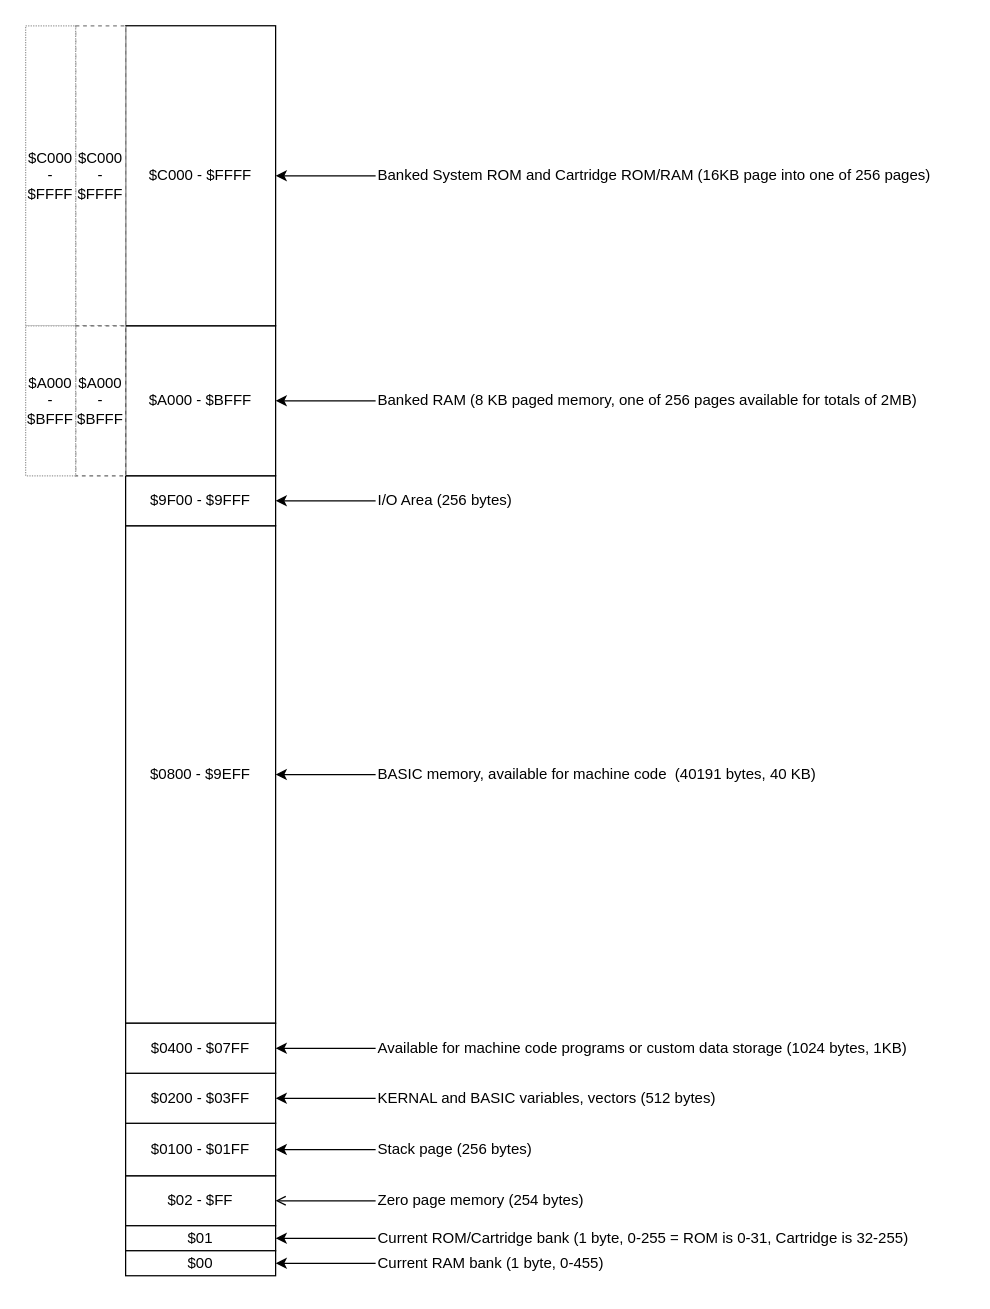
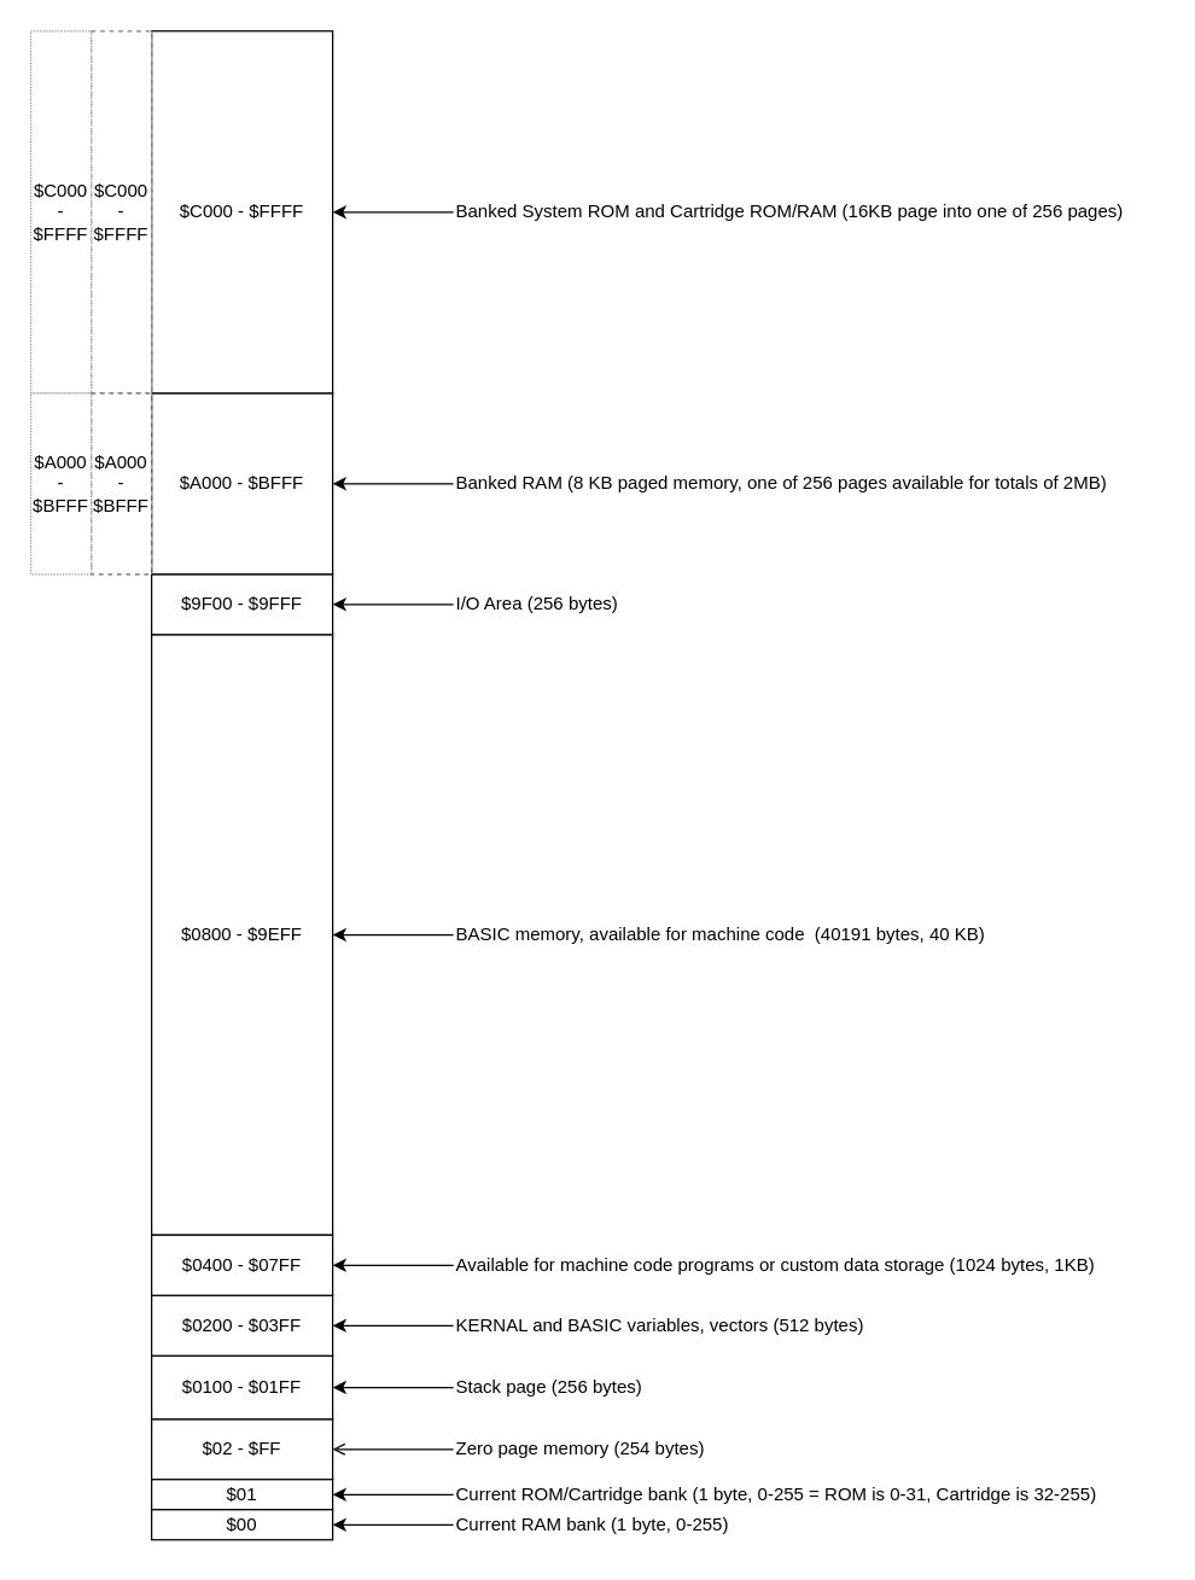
  <mxCell id="0" />
  <mxCell id="1" parent="0" />
  <mxCell id="2" value="$02 - $FF" style="rounded=0;whiteSpace=wrap;html=1;" vertex="1" parent="1"><mxGeometry x="100" y="940" width="120" height="40" as="geometry" /></mxCell>
  <mxCell id="3" value="$0100 - $01FF" style="rounded=0;whiteSpace=wrap;html=1;" vertex="1" parent="1"><mxGeometry x="100" y="898" width="120" height="42" as="geometry" /></mxCell>
  <mxCell id="4" value="$0800 - $9EFF" style="rounded=0;whiteSpace=wrap;html=1;" vertex="1" parent="1"><mxGeometry x="100" y="420" width="120" height="398" as="geometry" /></mxCell>
  <mxCell id="5" style="edgeStyle=orthogonalEdgeStyle;rounded=0;orthogonalLoop=1;jettySize=auto;html=1;entryX=1;entryY=0.5;entryDx=0;entryDy=0;endArrow=open;" edge="1" parent="1" source="6" target="2"><mxGeometry relative="1" as="geometry" /></mxCell>
  <mxCell id="6" value="Zero page memory (254 bytes)" style="text;html=1;align=left;verticalAlign=middle;resizable=0;points=[];autosize=1;strokeColor=none;fillColor=none;" vertex="1" parent="1"><mxGeometry x="300" y="945" width="190" height="30" as="geometry" /></mxCell>
  <mxCell id="7" style="edgeStyle=orthogonalEdgeStyle;rounded=0;orthogonalLoop=1;jettySize=auto;html=1;entryX=1;entryY=0.5;entryDx=0;entryDy=0;" edge="1" parent="1" source="8" target="3"><mxGeometry relative="1" as="geometry" /></mxCell>
  <mxCell id="8" value="Stack page (256 bytes)" style="text;html=1;align=left;verticalAlign=middle;resizable=0;points=[];autosize=1;strokeColor=none;fillColor=none;" vertex="1" parent="1"><mxGeometry x="300" y="904" width="150" height="30" as="geometry" /></mxCell>
  <mxCell id="9" value="$01" style="rounded=0;whiteSpace=wrap;html=1;" vertex="1" parent="1"><mxGeometry x="100" y="980" width="120" height="20" as="geometry" /></mxCell>
  <mxCell id="10" value="$00" style="rounded=0;whiteSpace=wrap;html=1;" vertex="1" parent="1"><mxGeometry x="100" y="1000" width="120" height="20" as="geometry" /></mxCell>
  <mxCell id="11" style="edgeStyle=orthogonalEdgeStyle;rounded=0;orthogonalLoop=1;jettySize=auto;html=1;entryX=1;entryY=0.5;entryDx=0;entryDy=0;" edge="1" parent="1" source="12" target="10"><mxGeometry relative="1" as="geometry" /></mxCell>
- <mxCell id="12" value="Current RAM bank (1 byte, 0-455)" style="text;html=1;align=left;verticalAlign=middle;resizable=0;points=[];autosize=1;strokeColor=none;fillColor=none;" vertex="1" parent="1"><mxGeometry x="300" y="995" width="200" height="30" as="geometry" /></mxCell>
+ <mxCell id="12" value="Current RAM bank (1 byte, 0-255)" style="text;html=1;align=left;verticalAlign=middle;resizable=0;points=[];autosize=1;strokeColor=none;fillColor=none;" vertex="1" parent="1"><mxGeometry x="300" y="995" width="200" height="30" as="geometry" /></mxCell>
  <mxCell id="13" style="edgeStyle=orthogonalEdgeStyle;rounded=0;orthogonalLoop=1;jettySize=auto;html=1;entryX=1;entryY=0.5;entryDx=0;entryDy=0;" edge="1" parent="1" source="14" target="9"><mxGeometry relative="1" as="geometry" /></mxCell>
  <mxCell id="14" value="Current ROM/Cartridge bank (1 byte, 0-255 = ROM is 0-31, Cartridge is 32-255)" style="text;html=1;align=left;verticalAlign=middle;resizable=0;points=[];autosize=1;strokeColor=none;fillColor=none;" vertex="1" parent="1"><mxGeometry x="300" y="975" width="450" height="30" as="geometry" /></mxCell>
  <mxCell id="15" style="edgeStyle=orthogonalEdgeStyle;rounded=0;orthogonalLoop=1;jettySize=auto;html=1;entryX=1;entryY=0.5;entryDx=0;entryDy=0;" edge="1" parent="1" source="16" target="4"><mxGeometry relative="1" as="geometry" /></mxCell>
  <mxCell id="16" value="BASIC memory, available for machine code&amp;nbsp; (40191 bytes, 40 KB)" style="text;html=1;align=left;verticalAlign=middle;resizable=0;points=[];autosize=1;strokeColor=none;fillColor=none;" vertex="1" parent="1"><mxGeometry x="300" y="604" width="370" height="30" as="geometry" /></mxCell>
  <mxCell id="17" value="$9F00 - $9FFF" style="rounded=0;whiteSpace=wrap;html=1;" vertex="1" parent="1"><mxGeometry x="100" y="380" width="120" height="40" as="geometry" /></mxCell>
  <mxCell id="18" style="edgeStyle=orthogonalEdgeStyle;rounded=0;orthogonalLoop=1;jettySize=auto;html=1;" edge="1" parent="1" source="19" target="17"><mxGeometry relative="1" as="geometry" /></mxCell>
  <mxCell id="19" value="I/O Area (256 bytes)" style="text;html=1;align=left;verticalAlign=middle;resizable=0;points=[];autosize=1;strokeColor=none;fillColor=none;" vertex="1" parent="1"><mxGeometry x="300" y="385" width="130" height="30" as="geometry" /></mxCell>
  <mxCell id="20" value="$A000 - $BFFF" style="rounded=0;whiteSpace=wrap;html=1;" vertex="1" parent="1"><mxGeometry x="100" y="260" width="120" height="120" as="geometry" /></mxCell>
  <mxCell id="21" style="edgeStyle=orthogonalEdgeStyle;rounded=0;orthogonalLoop=1;jettySize=auto;html=1;entryX=1;entryY=0.5;entryDx=0;entryDy=0;" edge="1" parent="1" source="22" target="20"><mxGeometry relative="1" as="geometry" /></mxCell>
  <mxCell id="22" value="Banked RAM (8 KB paged memory, one of 256 pages available for totals of 2MB)" style="text;html=1;align=left;verticalAlign=middle;resizable=0;points=[];autosize=1;strokeColor=none;fillColor=none;" vertex="1" parent="1"><mxGeometry x="300" y="305" width="450" height="30" as="geometry" /></mxCell>
  <mxCell id="23" value="$C000 - $FFFF" style="rounded=0;whiteSpace=wrap;html=1;" vertex="1" parent="1"><mxGeometry x="100" y="20" width="120" height="240" as="geometry" /></mxCell>
  <mxCell id="24" style="edgeStyle=orthogonalEdgeStyle;rounded=0;orthogonalLoop=1;jettySize=auto;html=1;entryX=1;entryY=0.5;entryDx=0;entryDy=0;" edge="1" parent="1" source="25" target="23"><mxGeometry relative="1" as="geometry" /></mxCell>
  <mxCell id="25" value="Banked System ROM and Cartridge ROM/RAM (16KB page into one of 256 pages)" style="text;html=1;align=left;verticalAlign=middle;resizable=0;points=[];autosize=1;strokeColor=none;fillColor=none;" vertex="1" parent="1"><mxGeometry x="300" y="125" width="470" height="30" as="geometry" /></mxCell>
  <mxCell id="26" value="$C000 - $FFFF" style="rounded=0;whiteSpace=wrap;html=1;gradientColor=none;gradientDirection=west;dashed=1;strokeColor=#808080;" vertex="1" parent="1"><mxGeometry x="60" y="20" width="40" height="240" as="geometry" /></mxCell>
  <mxCell id="27" value="$C000 - $FFFF" style="rounded=0;whiteSpace=wrap;html=1;dashed=1;dashPattern=1 1;strokeColor=#999999;" vertex="1" parent="1"><mxGeometry x="20" y="20" width="40" height="240" as="geometry" /></mxCell>
  <mxCell id="28" value="$A000 - $BFFF" style="rounded=0;whiteSpace=wrap;html=1;dashed=1;strokeColor=#666666;" vertex="1" parent="1"><mxGeometry x="60" y="260" width="40" height="120" as="geometry" /></mxCell>
  <mxCell id="29" value="$A000 - $BFFF" style="rounded=0;whiteSpace=wrap;html=1;dashed=1;dashPattern=1 1;strokeColor=#999999;" vertex="1" parent="1"><mxGeometry x="20" y="260" width="40" height="120" as="geometry" /></mxCell>
  <mxCell id="30" value="$0200 - $03FF" style="rounded=0;whiteSpace=wrap;html=1;" vertex="1" parent="1"><mxGeometry x="100" y="858" width="120" height="40" as="geometry" /></mxCell>
  <mxCell id="31" style="edgeStyle=orthogonalEdgeStyle;rounded=0;orthogonalLoop=1;jettySize=auto;html=1;entryX=1;entryY=0.5;entryDx=0;entryDy=0;" edge="1" parent="1" source="32" target="30"><mxGeometry relative="1" as="geometry" /></mxCell>
  <mxCell id="32" value="KERNAL and BASIC variables, vectors (512 bytes)" style="text;html=1;align=left;verticalAlign=middle;resizable=0;points=[];autosize=1;strokeColor=none;fillColor=none;" vertex="1" parent="1"><mxGeometry x="300" y="863" width="290" height="30" as="geometry" /></mxCell>
  <mxCell id="33" value="$0400 - $07FF" style="rounded=0;whiteSpace=wrap;html=1;" vertex="1" parent="1"><mxGeometry x="100" y="818" width="120" height="40" as="geometry" /></mxCell>
  <mxCell id="34" style="edgeStyle=orthogonalEdgeStyle;rounded=0;orthogonalLoop=1;jettySize=auto;html=1;entryX=1;entryY=0.5;entryDx=0;entryDy=0;" edge="1" parent="1" source="35" target="33"><mxGeometry relative="1" as="geometry" /></mxCell>
  <mxCell id="35" value="Available for machine code programs or custom data storage (1024 bytes, 1KB)" style="text;html=1;align=left;verticalAlign=middle;resizable=0;points=[];autosize=1;strokeColor=none;fillColor=none;" vertex="1" parent="1"><mxGeometry x="300" y="823" width="450" height="30" as="geometry" /></mxCell>
